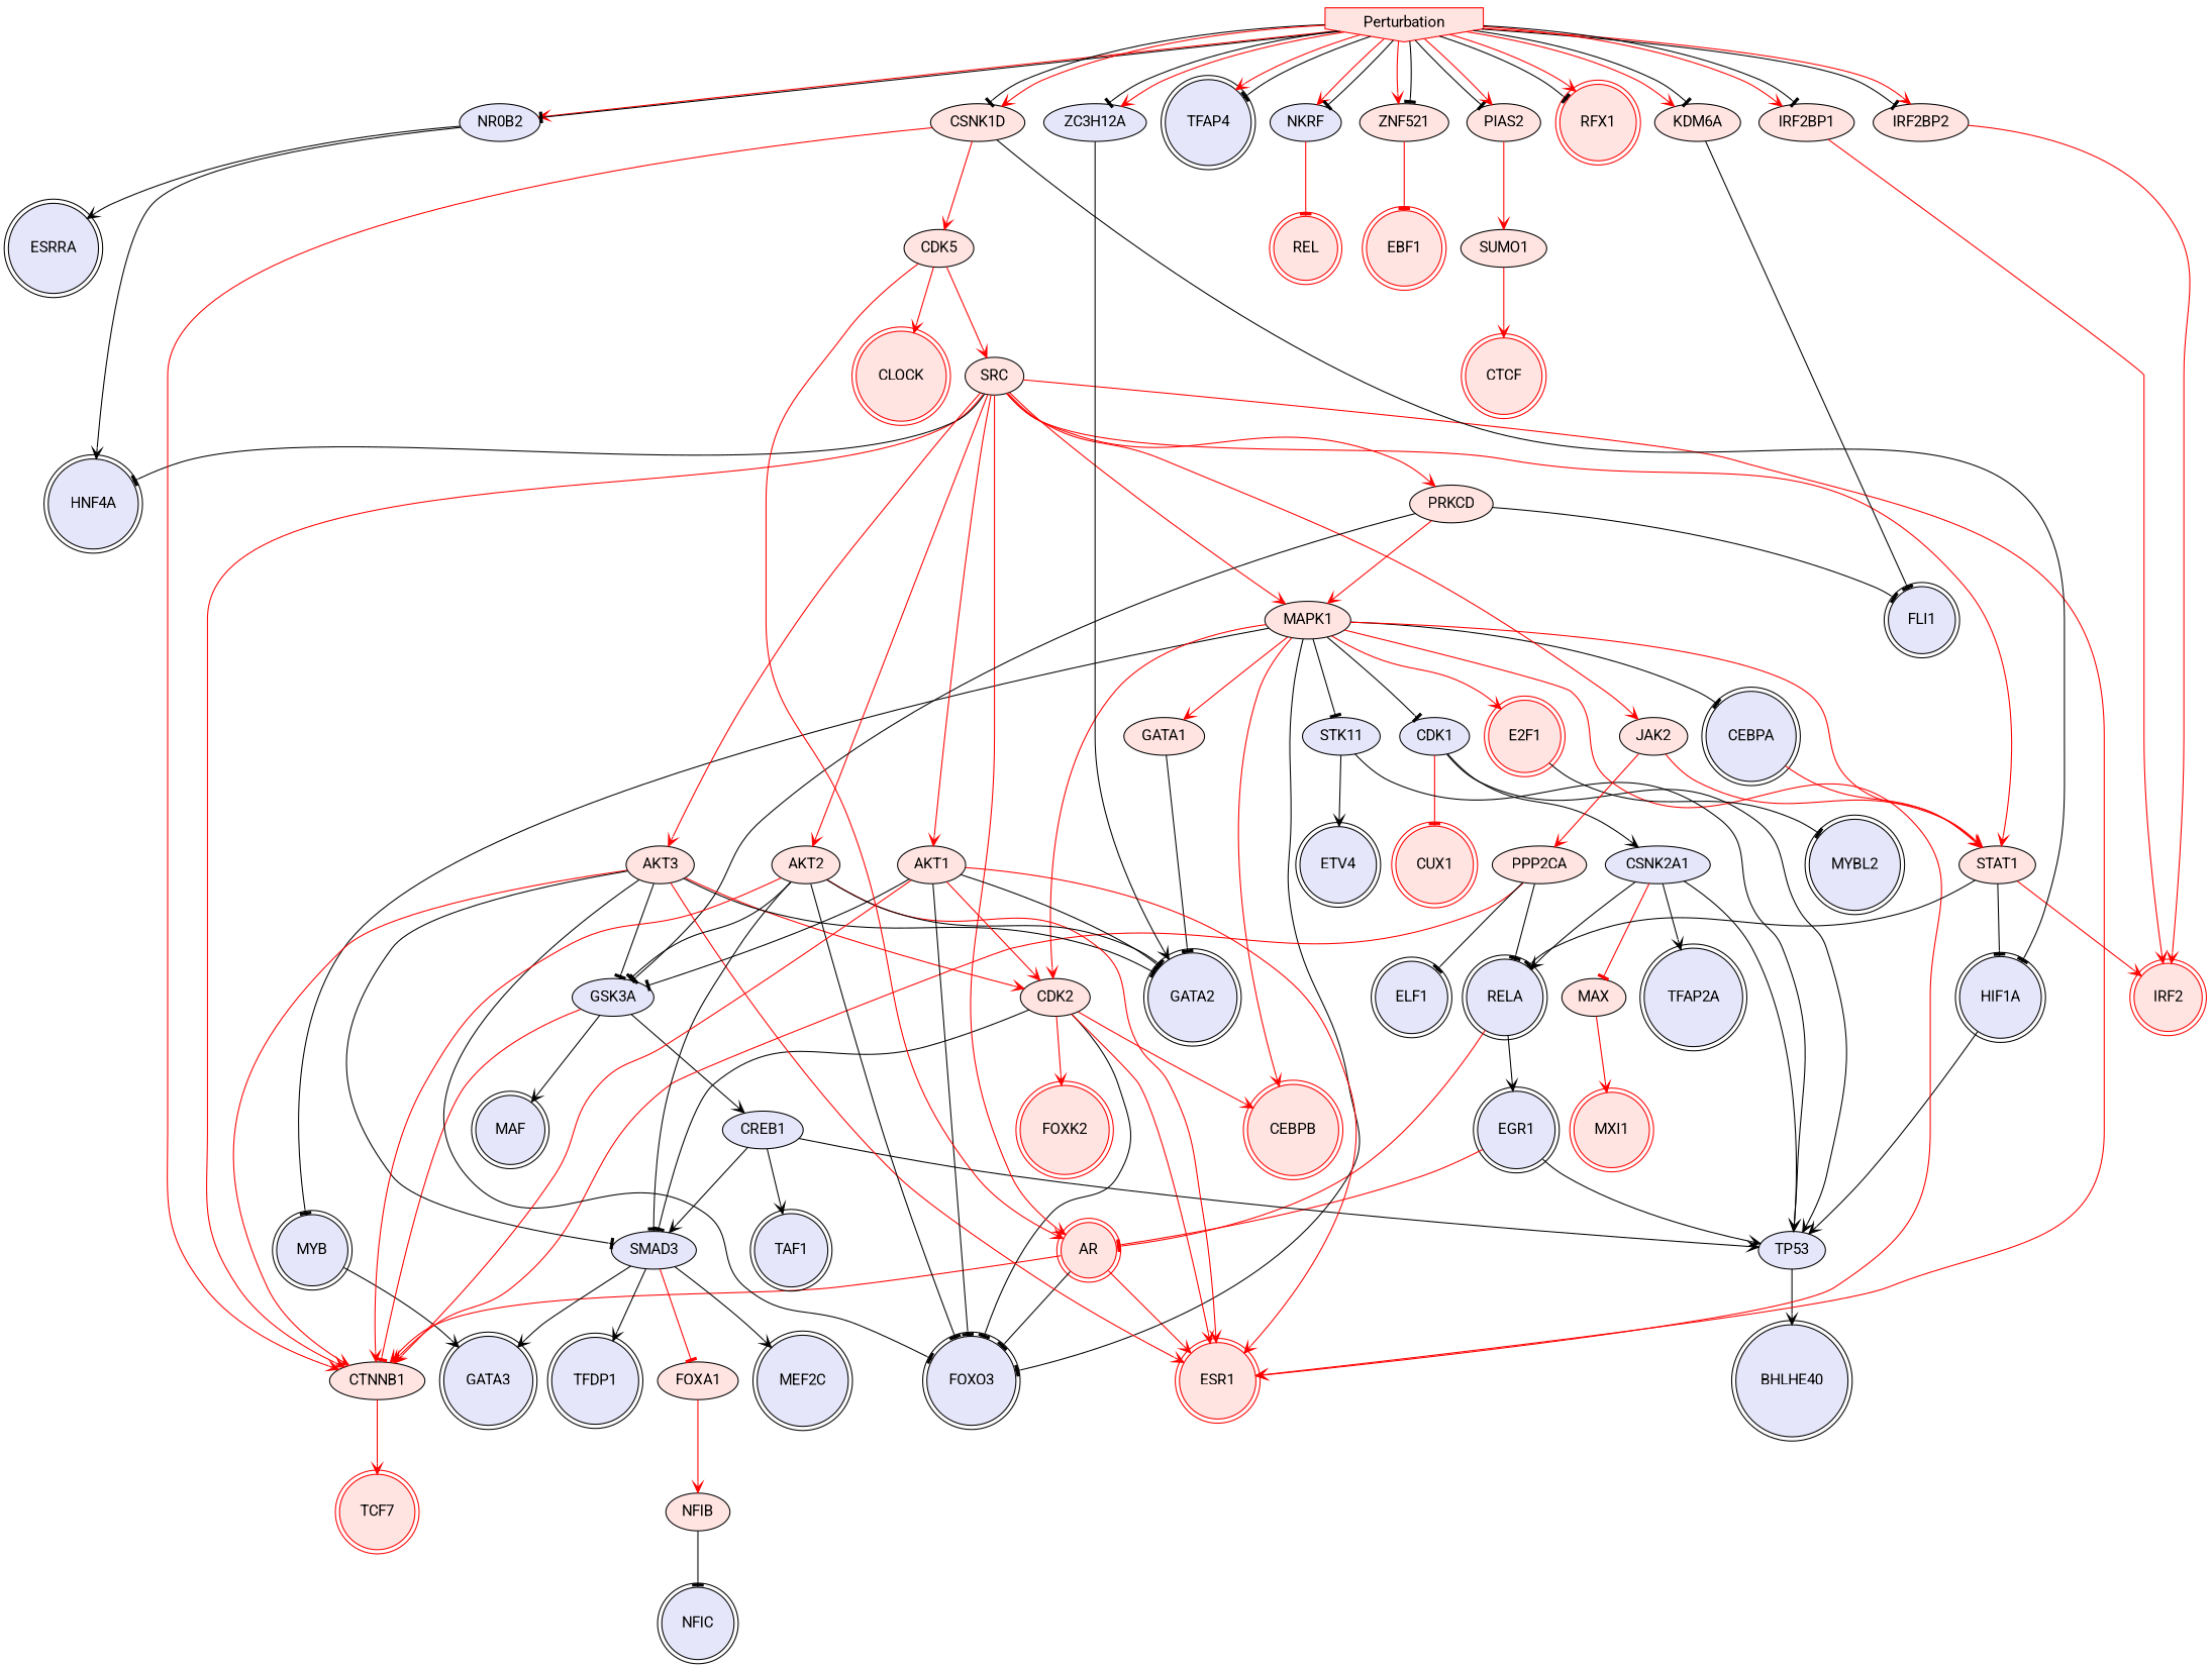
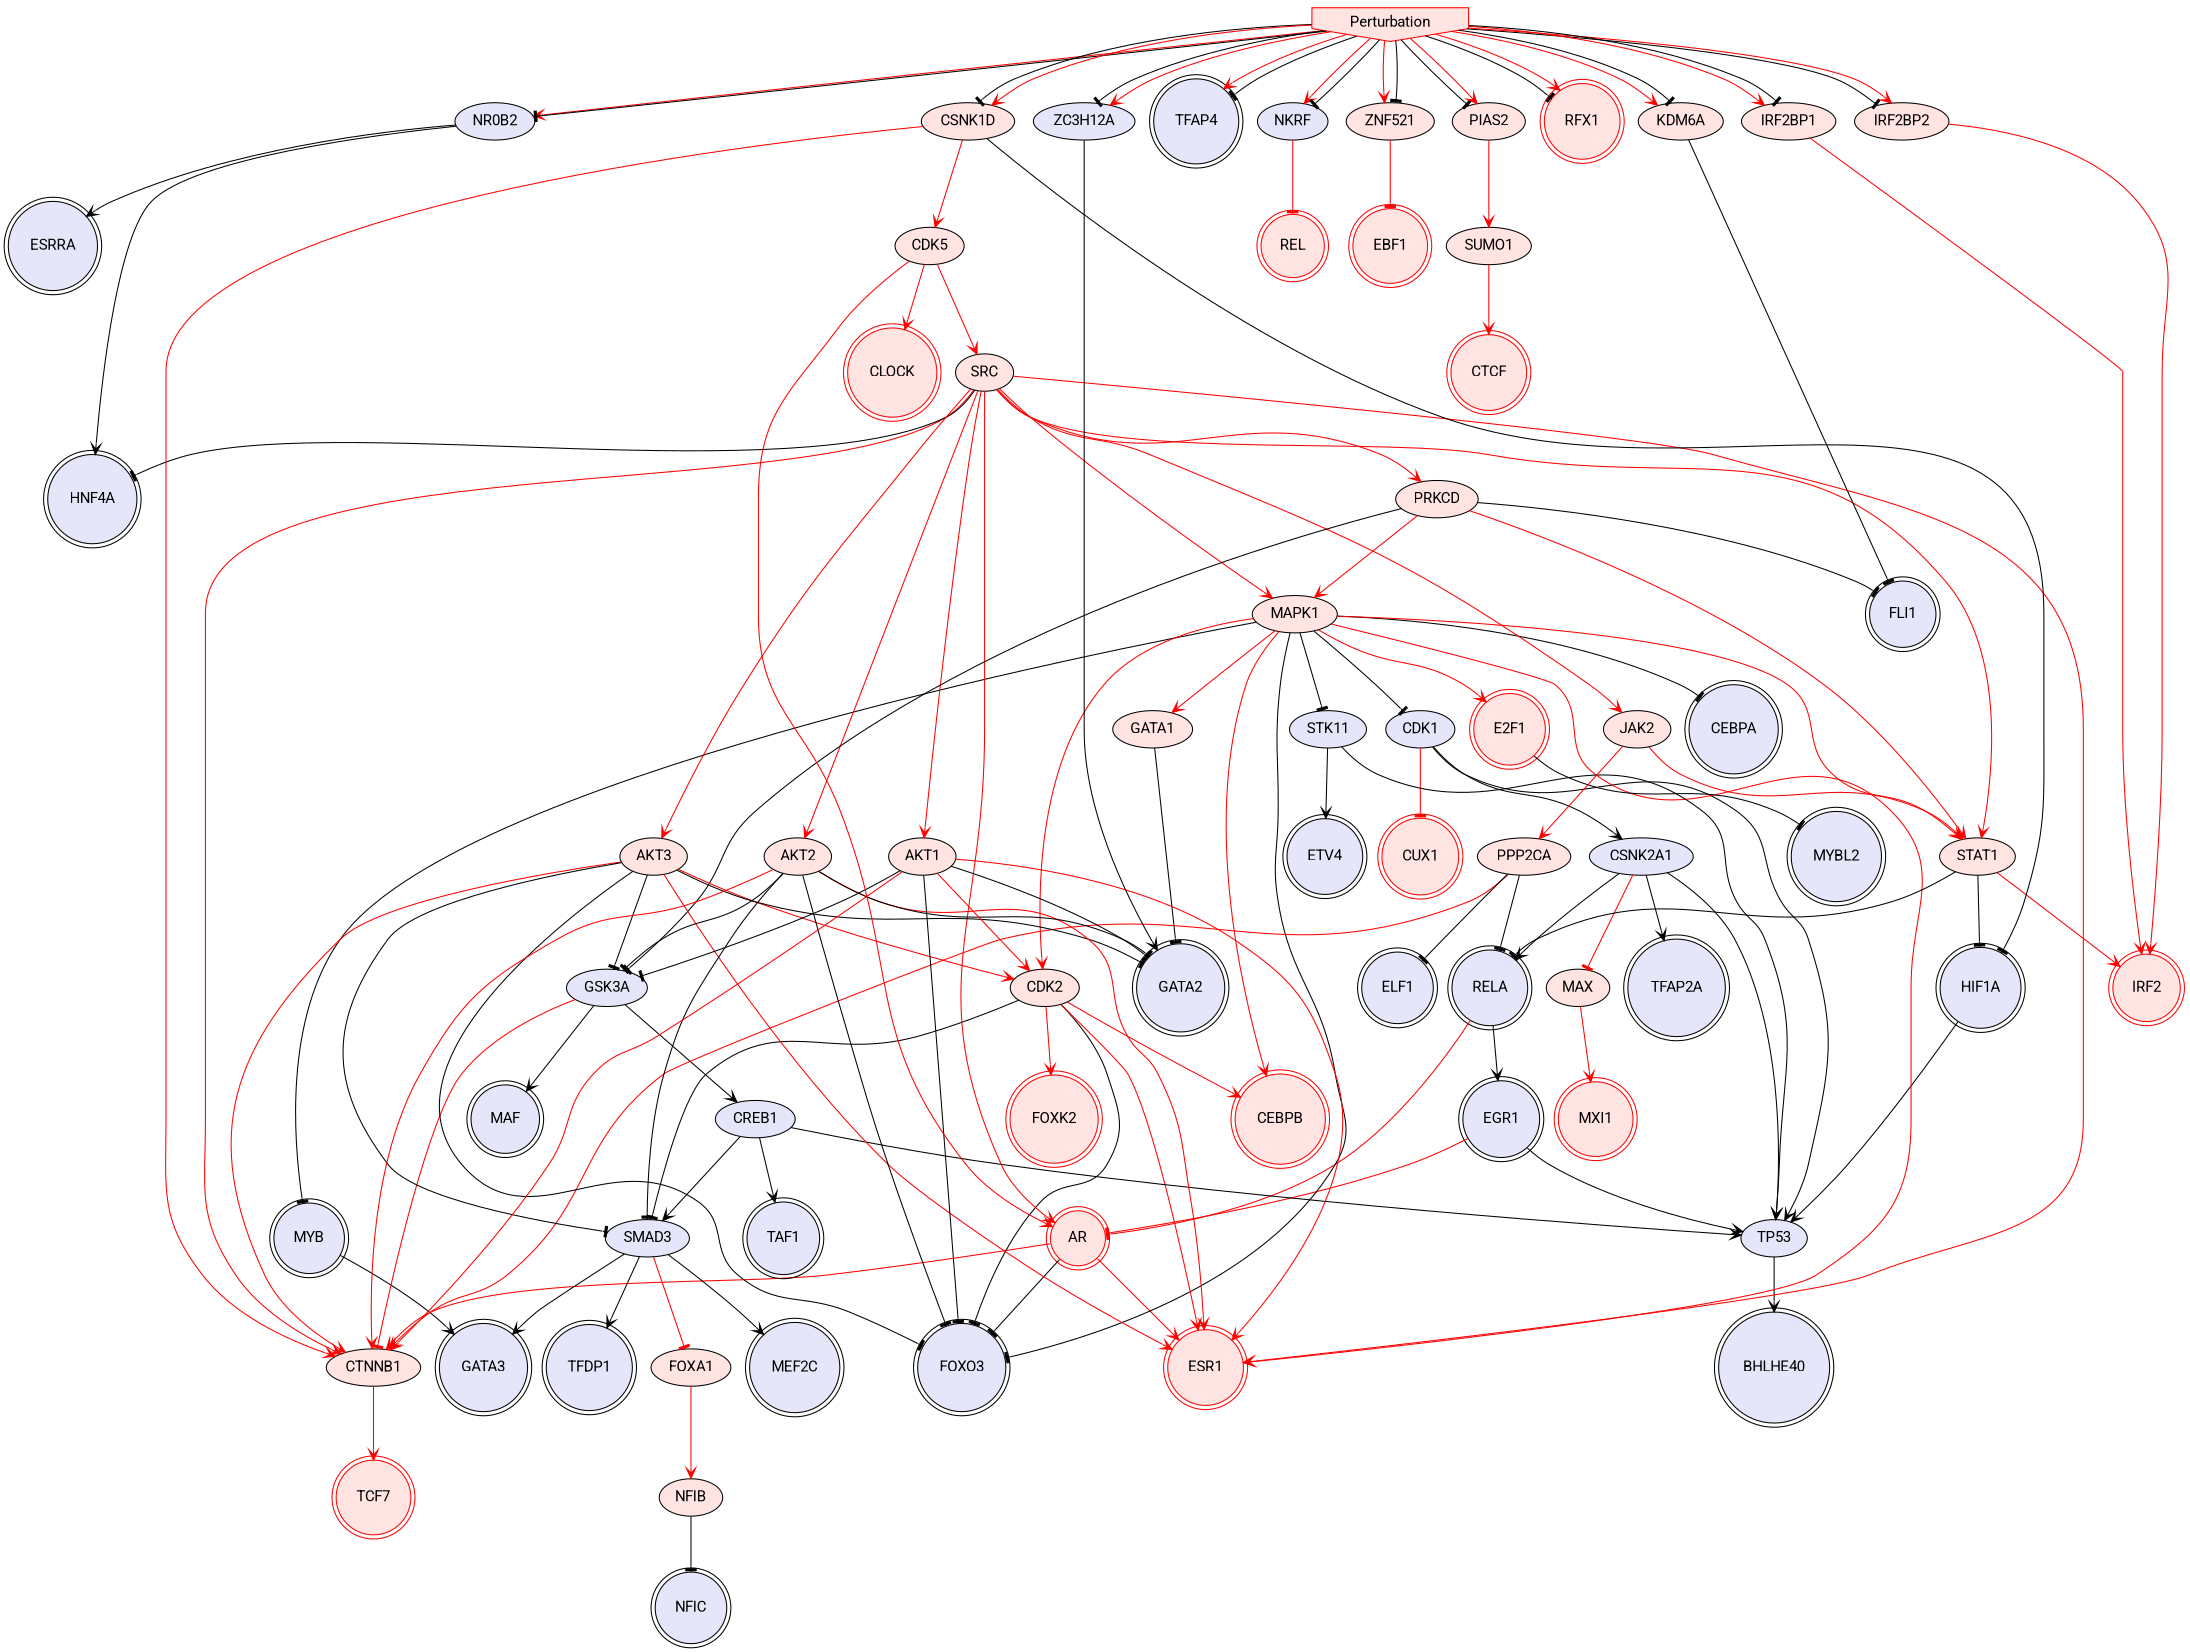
  digraph {
    fontname=Roboto
    node [fillcolor=mistyrose fontname=Roboto shape=doublecircle style=filled]
    edge [arrowhead=vee color=red fontname=Roboto penwidth=1]
    HIF1A [color=black fillcolor=lavender]
    TP53 [fillcolor=lavender shape=""]
    BHLHE40 [color=black fillcolor=lavender]
    MYB [color=black fillcolor=lavender]
    GATA3 [color=black fillcolor=lavender]
    AR [color=red]
    FOXO3 [color=black fillcolor=lavender]
    CTNNB1 [shape=""]
    ESR1 [color=red]
    TCF7 [color=red]
    CDK1 [fillcolor=lavender shape=""]
    CSNK2A1 [fillcolor=lavender shape=""]
    CUX1 [color=red]
    RELA [color=black fillcolor=lavender]
    TFAP2A [color=black fillcolor=lavender]
    MAX [shape=""]
    EGR1 [color=black fillcolor=lavender]
    MXI1 [color=red]
    MAPK1 [shape=""]
    E2F1 [color=red]
    STK11 [fillcolor=lavender shape=""]
    CDK2 [shape=""]
    CEBPA [color=black fillcolor=lavender]
    GATA1 [shape=""]
    CEBPB [color=red]
    STAT1 [shape=""]
    MYBL2 [color=black fillcolor=lavender]
    ETV4 [color=black fillcolor=lavender]
    SMAD3 [fillcolor=lavender shape=""]
    FOXK2 [color=red]
    GATA2 [color=black fillcolor=lavender]
    IRF2 [color=red]
    MEF2C [color=black fillcolor=lavender]
    TFDP1 [color=black fillcolor=lavender]
    FOXA1 [shape=""]
    NFIB [shape=""]
    CREB1 [fillcolor=lavender shape=""]
    TAF1 [color=black fillcolor=lavender]
    NR0B2 [fillcolor=lavender shape=""]
    HNF4A [color=black fillcolor=lavender]
    ESRRA [color=black fillcolor=lavender]
    GSK3A [fillcolor=lavender shape=""]
    MAF [color=black fillcolor=lavender]
    PPP2CA [shape=""]
    ELF1 [color=black fillcolor=lavender]
    SRC [shape=""]
    PRKCD [shape=""]
    JAK2 [shape=""]
    AKT3 [shape=""]
    AKT2 [shape=""]
    AKT1 [shape=""]
    FLI1 [color=black fillcolor=lavender]
    NFIC [color=black fillcolor=lavender]
    CSNK1D [shape=""]
    CDK5 [shape=""]
    CLOCK [color=red]
    Perturbation [color=red shape=invhouse]
    NKRF [fillcolor=lavender shape=""]
    TFAP4 [color=black fillcolor=lavender]
    ZNF521 [shape=""]
    IRF2BP2 [shape=""]
    PIAS2 [shape=""]
    RFX1 [color=red]
    ZC3H12A [fillcolor=lavender shape=""]
    IRF2BP1 [shape=""]
    KDM6A [shape=""]
    REL [color=red]
    EBF1 [color=red]
    SUMO1 [shape=""]
    CTCF [color=red]
    HIF1A -> TP53 [color=black]
    TP53 -> BHLHE40 [color=black]
    MYB -> GATA3 [color=black]
    AR -> FOXO3 [arrowhead=tee color=black]
    AR -> CTNNB1
    AR -> ESR1
    CTNNB1 -> TCF7
    CDK1 -> TP53 [color=black]
    CDK1 -> CSNK2A1 [color=black]
    CDK1 -> CUX1 [arrowhead=tee]
    CSNK2A1 -> TP53 [color=black]
    CSNK2A1 -> RELA [color=black]
    CSNK2A1 -> TFAP2A [color=black]
    CSNK2A1 -> MAX [arrowhead=tee]
    RELA -> AR [arrowhead=tee]
    RELA -> EGR1 [color=black]
    MAX -> MXI1
    EGR1 -> TP53 [color=black]
    EGR1 -> AR [arrowhead=tee]
    MAPK1 -> MYB [arrowhead=tee color=black]
    MAPK1 -> FOXO3 [arrowhead=tee color=black]
    MAPK1 -> ESR1
    MAPK1 -> CDK1 [arrowhead=tee color=black]
    MAPK1 -> E2F1
    MAPK1 -> STK11 [arrowhead=tee color=black]
    MAPK1 -> CDK2
    MAPK1 -> CEBPA [arrowhead=tee color=black]
    MAPK1 -> GATA1
    MAPK1 -> CEBPB
    MAPK1 -> STAT1
    E2F1 -> MYBL2 [arrowhead=tee color=black]
    STK11 -> TP53 [color=black]
    STK11 -> ETV4 [color=black]
    CDK2 -> FOXO3 [arrowhead=tee color=black]
    CDK2 -> ESR1
    CDK2 -> CEBPB
    CDK2 -> SMAD3 [arrowhead=tee color=black]
    CDK2 -> FOXK2
    GATA1 -> GATA2 [arrowhead=tee color=black]
    STAT1 -> HIF1A [arrowhead=tee color=black]
    STAT1 -> RELA [arrowhead=tee color=black]
    STAT1 -> IRF2
    SMAD3 -> GATA3 [color=black]
    SMAD3 -> MEF2C [color=black]
    SMAD3 -> TFDP1 [color=black]
    SMAD3 -> FOXA1 [arrowhead=tee]
    FOXA1 -> NFIB
    NFIB -> NFIC [arrowhead=tee color=black]
    CREB1 -> TP53 [color=black]
    CREB1 -> SMAD3 [color=black]
    CREB1 -> TAF1 [color=black]
    NR0B2 -> HNF4A [color=black]
    NR0B2 -> ESRRA [color=black]
    GSK3A -> CTNNB1 [arrowhead=tee]
    GSK3A -> CREB1 [color=black]
    GSK3A -> MAF [color=black]
    PPP2CA -> CTNNB1
    PPP2CA -> RELA [arrowhead=tee color=black]
    PPP2CA -> ELF1 [arrowhead=tee color=black]
    SRC -> AR
    SRC -> CTNNB1
    SRC -> ESR1
    SRC -> MAPK1
    SRC -> STAT1
    SRC -> HNF4A [arrowhead=tee color=black]
    SRC -> PRKCD
    SRC -> JAK2
    SRC -> AKT3
    SRC -> AKT2
    SRC -> AKT1
    PRKCD -> MAPK1
-   CEBPA -> STAT1
+   PRKCD -> STAT1
    PRKCD -> GSK3A [arrowhead=tee color=black]
    PRKCD -> FLI1 [arrowhead=tee color=black]
    JAK2 -> STAT1
    JAK2 -> PPP2CA
    AKT3 -> FOXO3 [arrowhead=tee color=black]
    AKT3 -> CTNNB1
    AKT3 -> ESR1
    AKT3 -> CDK2
    AKT3 -> SMAD3 [arrowhead=tee color=black]
    AKT3 -> GATA2 [arrowhead=tee color=black]
    AKT3 -> GSK3A [arrowhead=tee color=black]
    AKT2 -> FOXO3 [arrowhead=tee color=black]
    AKT2 -> CTNNB1
    AKT2 -> ESR1
    AKT2 -> SMAD3 [arrowhead=tee color=black]
    AKT2 -> GATA2 [arrowhead=tee color=black]
    AKT2 -> GSK3A [arrowhead=tee color=black]
    AKT1 -> FOXO3 [arrowhead=tee color=black]
    AKT1 -> CTNNB1
    AKT1 -> ESR1
    AKT1 -> CDK2
    AKT1 -> GATA2 [arrowhead=tee color=black]
    AKT1 -> GSK3A [arrowhead=tee color=black]
    CSNK1D -> HIF1A [arrowhead=tee color=black]
    CSNK1D -> CTNNB1
    CSNK1D -> CDK5
    CDK5 -> AR
    CDK5 -> SRC
    CDK5 -> CLOCK
    Perturbation -> NR0B2
    Perturbation -> NR0B2 [arrowhead=tee color=black]
    Perturbation -> CSNK1D [arrowhead=tee color=black]
    Perturbation -> CSNK1D
    Perturbation -> NKRF
    Perturbation -> NKRF [arrowhead=tee color=black]
    Perturbation -> TFAP4
    Perturbation -> TFAP4 [arrowhead=tee color=black]
    Perturbation -> ZNF521
    Perturbation -> ZNF521 [arrowhead=tee color=black]
    Perturbation -> IRF2BP2 [arrowhead=tee color=black]
    Perturbation -> IRF2BP2
    Perturbation -> PIAS2 [arrowhead=tee color=black]
    Perturbation -> PIAS2
    Perturbation -> RFX1 [arrowhead=tee color=black]
    Perturbation -> RFX1
    Perturbation -> ZC3H12A [arrowhead=tee color=black]
    Perturbation -> ZC3H12A
    Perturbation -> IRF2BP1
    Perturbation -> IRF2BP1 [arrowhead=tee color=black]
    Perturbation -> KDM6A
    Perturbation -> KDM6A [arrowhead=tee color=black]
    NKRF -> REL [arrowhead=tee]
    ZNF521 -> EBF1 [arrowhead=tee]
    IRF2BP2 -> IRF2
    PIAS2 -> SUMO1
    ZC3H12A -> GATA2 [color=black]
    IRF2BP1 -> IRF2
    KDM6A -> FLI1 [arrowhead=tee color=black]
    SUMO1 -> CTCF
  }
